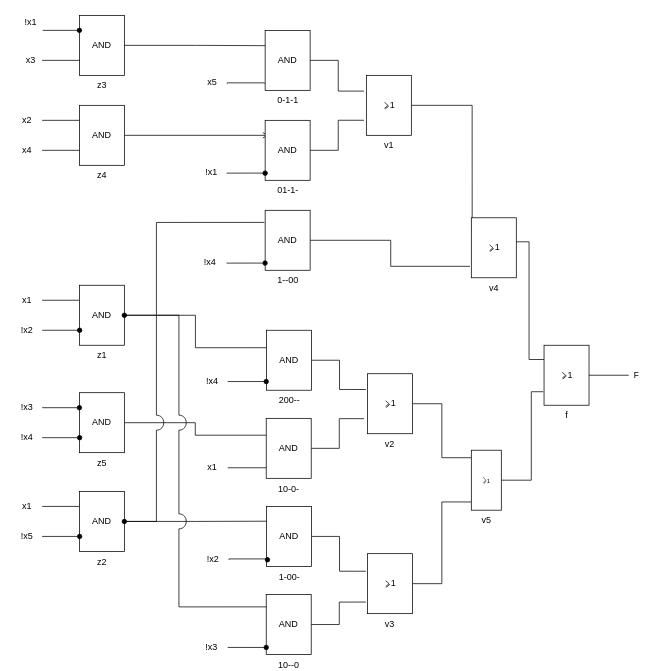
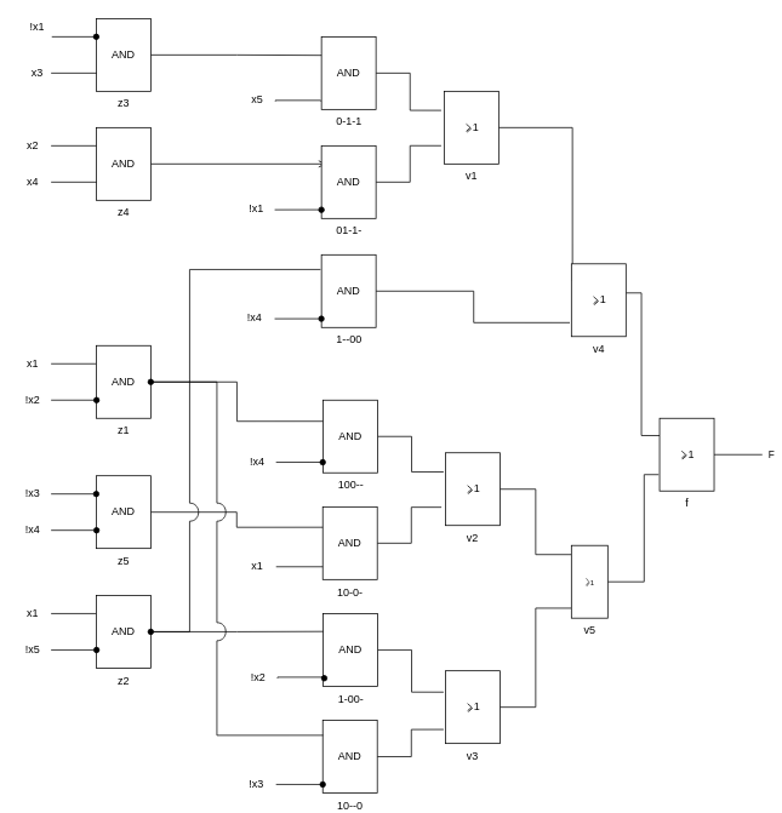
  <mxCell id="0" />
  <mxCell id="1" parent="0" />
  <mxCell id="2" style="edgeStyle=orthogonalEdgeStyle;rounded=0;orthogonalLoop=1;jettySize=auto;html=1;entryX=0.083;entryY=0.25;entryDx=0;entryDy=0;entryPerimeter=0;startArrow=none;startFill=0;endArrow=open;endFill=0;" edge="1" parent="1" source="3" target="33"><mxGeometry relative="1" as="geometry" /></mxCell>
  <mxCell id="3" value="z4" style="verticalLabelPosition=bottom;shadow=0;dashed=0;align=center;html=1;verticalAlign=top;shape=mxgraph.electrical.iec_logic_gates.and;" parent="1" vertex="1"><mxGeometry x="105.22" y="140" width="60" height="80" as="geometry" /></mxCell>
  <mxCell id="4" style="edgeStyle=orthogonalEdgeStyle;rounded=0;jumpStyle=arc;jumpSize=20;orthogonalLoop=1;jettySize=auto;html=1;endArrow=none;endFill=0;" parent="1" source="6" edge="1"><mxGeometry relative="1" as="geometry"><mxPoint x="55.553" y="675" as="targetPoint" /><Array as="points"><mxPoint x="65.22" y="675" /></Array></mxGeometry></mxCell>
  <mxCell id="5" style="edgeStyle=orthogonalEdgeStyle;rounded=0;orthogonalLoop=1;jettySize=auto;html=1;entryX=0.023;entryY=0.246;entryDx=0;entryDy=0;entryPerimeter=0;startArrow=none;startFill=0;endArrow=none;endFill=0;" edge="1" parent="1" source="6" target="35"><mxGeometry relative="1" as="geometry" /></mxCell>
  <mxCell id="6" value="z2" style="verticalLabelPosition=bottom;shadow=0;dashed=0;align=center;html=1;verticalAlign=top;shape=mxgraph.electrical.iec_logic_gates.and;" parent="1" vertex="1"><mxGeometry x="105.22" y="655" width="60" height="80" as="geometry" /></mxCell>
  <mxCell id="7" value="x1" style="text;html=1;align=center;verticalAlign=middle;resizable=0;points=[];;autosize=1;" parent="1" vertex="1"><mxGeometry x="20.22" y="665" width="30" height="20" as="geometry" /></mxCell>
  <mxCell id="8" style="edgeStyle=orthogonalEdgeStyle;rounded=0;jumpStyle=arc;jumpSize=20;orthogonalLoop=1;jettySize=auto;html=1;endArrow=none;endFill=0;startArrow=oval;startFill=1;" parent="1" edge="1"><mxGeometry relative="1" as="geometry"><mxPoint x="55.553" y="715" as="targetPoint" /><mxPoint x="105.553" y="715" as="sourcePoint" /><Array as="points"><mxPoint x="105.22" y="715" /><mxPoint x="55.22" y="715" /></Array></mxGeometry></mxCell>
  <mxCell id="9" value="!x5" style="text;html=1;align=center;verticalAlign=middle;resizable=0;points=[];;autosize=1;" parent="1" vertex="1"><mxGeometry x="20.22" y="705" width="30" height="20" as="geometry" /></mxCell>
  <mxCell id="10" style="edgeStyle=orthogonalEdgeStyle;rounded=0;jumpStyle=arc;jumpSize=20;orthogonalLoop=1;jettySize=auto;html=1;endArrow=none;endFill=0;" parent="1" source="12" edge="1"><mxGeometry relative="1" as="geometry"><mxPoint x="55.553" y="400" as="targetPoint" /><Array as="points"><mxPoint x="65.22" y="400" /></Array></mxGeometry></mxCell>
  <mxCell id="11" style="edgeStyle=orthogonalEdgeStyle;rounded=0;orthogonalLoop=1;jettySize=auto;html=1;entryX=-0.001;entryY=0.291;entryDx=0;entryDy=0;entryPerimeter=0;startArrow=none;startFill=0;endArrow=none;endFill=0;" edge="1" parent="1" source="12" target="39"><mxGeometry relative="1" as="geometry" /></mxCell>
  <mxCell id="12" value="z1" style="verticalLabelPosition=bottom;shadow=0;dashed=0;align=center;html=1;verticalAlign=top;shape=mxgraph.electrical.iec_logic_gates.and;" parent="1" vertex="1"><mxGeometry x="105.22" y="380" width="60" height="80" as="geometry" /></mxCell>
  <mxCell id="13" value="x1" style="text;html=1;align=center;verticalAlign=middle;resizable=0;points=[];;autosize=1;" parent="1" vertex="1"><mxGeometry x="20.22" y="390" width="30" height="20" as="geometry" /></mxCell>
  <mxCell id="14" style="edgeStyle=orthogonalEdgeStyle;rounded=0;jumpStyle=arc;jumpSize=20;orthogonalLoop=1;jettySize=auto;html=1;endArrow=none;endFill=0;startArrow=oval;startFill=1;" parent="1" edge="1"><mxGeometry relative="1" as="geometry"><mxPoint x="55.553" y="440" as="targetPoint" /><mxPoint x="105.553" y="440" as="sourcePoint" /><Array as="points"><mxPoint x="105.22" y="440" /><mxPoint x="55.22" y="440" /></Array></mxGeometry></mxCell>
  <mxCell id="15" value="!x2" style="text;html=1;align=center;verticalAlign=middle;resizable=0;points=[];;autosize=1;" parent="1" vertex="1"><mxGeometry x="20.22" y="430" width="30" height="20" as="geometry" /></mxCell>
  <mxCell id="16" style="edgeStyle=orthogonalEdgeStyle;rounded=0;jumpStyle=arc;jumpSize=20;orthogonalLoop=1;jettySize=auto;html=1;endArrow=none;endFill=0;startArrow=none;startFill=0;" parent="1" source="3" edge="1"><mxGeometry relative="1" as="geometry"><mxPoint x="55.553" y="160" as="targetPoint" /><Array as="points"><mxPoint x="65.22" y="160" /></Array></mxGeometry></mxCell>
  <mxCell id="17" value="x2" style="text;html=1;align=center;verticalAlign=middle;resizable=0;points=[];;autosize=1;" parent="1" vertex="1"><mxGeometry x="20.22" y="150" width="30" height="20" as="geometry" /></mxCell>
  <mxCell id="18" style="edgeStyle=orthogonalEdgeStyle;rounded=0;jumpStyle=arc;jumpSize=20;orthogonalLoop=1;jettySize=auto;html=1;endArrow=none;endFill=0;" parent="1" edge="1"><mxGeometry relative="1" as="geometry"><mxPoint x="55.553" y="200" as="targetPoint" /><mxPoint x="105.553" y="200" as="sourcePoint" /><Array as="points"><mxPoint x="105.22" y="200" /><mxPoint x="55.22" y="200" /></Array></mxGeometry></mxCell>
  <mxCell id="19" value="x4" style="text;html=1;align=center;verticalAlign=middle;resizable=0;points=[];;autosize=1;" parent="1" vertex="1"><mxGeometry x="20.22" y="190" width="30" height="20" as="geometry" /></mxCell>
  <mxCell id="20" style="edgeStyle=orthogonalEdgeStyle;rounded=0;orthogonalLoop=1;jettySize=auto;html=1;entryX=0.059;entryY=0.281;entryDx=0;entryDy=0;entryPerimeter=0;startArrow=none;startFill=0;endArrow=none;endFill=0;" edge="1" parent="1" source="21" target="41"><mxGeometry relative="1" as="geometry" /></mxCell>
  <mxCell id="21" value="z5" style="verticalLabelPosition=bottom;shadow=0;dashed=0;align=center;html=1;verticalAlign=top;shape=mxgraph.electrical.iec_logic_gates.and;" parent="1" vertex="1"><mxGeometry x="105.22" y="523.29" width="60" height="80" as="geometry" /></mxCell>
  <mxCell id="22" value="!x3" style="text;html=1;align=center;verticalAlign=middle;resizable=0;points=[];;autosize=1;" parent="1" vertex="1"><mxGeometry x="20.22" y="533.29" width="30" height="20" as="geometry" /></mxCell>
  <mxCell id="23" style="edgeStyle=orthogonalEdgeStyle;rounded=0;jumpStyle=arc;jumpSize=20;orthogonalLoop=1;jettySize=auto;html=1;endArrow=none;endFill=0;startArrow=oval;startFill=1;" parent="1" edge="1"><mxGeometry relative="1" as="geometry"><mxPoint x="55.553" y="583.29" as="targetPoint" /><mxPoint x="105.553" y="583.29" as="sourcePoint" /><Array as="points"><mxPoint x="105.22" y="583.29" /><mxPoint x="55.22" y="583.29" /></Array></mxGeometry></mxCell>
  <mxCell id="24" value="!x4" style="text;html=1;align=center;verticalAlign=middle;resizable=0;points=[];;autosize=1;" parent="1" vertex="1"><mxGeometry x="20.22" y="573.29" width="30" height="20" as="geometry" /></mxCell>
  <mxCell id="25" style="edgeStyle=orthogonalEdgeStyle;rounded=0;orthogonalLoop=1;jettySize=auto;html=1;entryX=0.083;entryY=0.375;entryDx=0;entryDy=0;entryPerimeter=0;startArrow=none;startFill=0;endArrow=none;endFill=0;" edge="1" parent="1" source="26"><mxGeometry relative="1" as="geometry"><mxPoint x="354.934" y="60.429" as="targetPoint" /></mxGeometry></mxCell>
  <mxCell id="26" value="z3" style="verticalLabelPosition=bottom;shadow=0;dashed=0;align=center;html=1;verticalAlign=top;shape=mxgraph.electrical.iec_logic_gates.and;" parent="1" vertex="1"><mxGeometry x="105.22" y="20" width="60" height="80" as="geometry" /></mxCell>
  <mxCell id="27" style="edgeStyle=orthogonalEdgeStyle;rounded=0;jumpStyle=arc;jumpSize=20;orthogonalLoop=1;jettySize=auto;html=1;endArrow=none;endFill=0;" parent="1" edge="1"><mxGeometry relative="1" as="geometry"><mxPoint x="55.553" y="80" as="targetPoint" /><mxPoint x="105.553" y="80" as="sourcePoint" /><Array as="points"><mxPoint x="105.22" y="80" /><mxPoint x="55.22" y="80" /></Array></mxGeometry></mxCell>
  <mxCell id="28" value="x3" style="text;html=1;align=center;verticalAlign=middle;resizable=0;points=[];;autosize=1;" parent="1" vertex="1"><mxGeometry x="25.22" y="70" width="30" height="20" as="geometry" /></mxCell>
  <mxCell id="29" value="!x1" style="text;html=1;align=center;verticalAlign=middle;resizable=0;points=[];;autosize=1;" parent="1" vertex="1"><mxGeometry x="25.22" y="20" width="30" height="20" as="geometry" /></mxCell>
  <mxCell id="30" style="edgeStyle=orthogonalEdgeStyle;rounded=0;jumpStyle=arc;jumpSize=20;orthogonalLoop=1;jettySize=auto;html=1;entryX=-0.054;entryY=0.263;entryDx=0;entryDy=0;entryPerimeter=0;startArrow=none;startFill=0;endArrow=none;endFill=0;" parent="1" source="31" target="45" edge="1"><mxGeometry relative="1" as="geometry" /></mxCell>
  <mxCell id="31" value="0-1-1" style="verticalLabelPosition=bottom;shadow=0;dashed=0;align=center;html=1;verticalAlign=top;shape=mxgraph.electrical.iec_logic_gates.and;" parent="1" vertex="1"><mxGeometry x="353" y="40" width="60" height="80" as="geometry" /></mxCell>
  <mxCell id="32" style="edgeStyle=orthogonalEdgeStyle;rounded=0;jumpStyle=arc;jumpSize=20;orthogonalLoop=1;jettySize=auto;html=1;entryX=-0.054;entryY=0.749;entryDx=0;entryDy=0;entryPerimeter=0;startArrow=none;startFill=0;endArrow=none;endFill=0;" parent="1" source="33" target="45" edge="1"><mxGeometry relative="1" as="geometry" /></mxCell>
  <mxCell id="33" value="01-1-" style="verticalLabelPosition=bottom;shadow=0;dashed=0;align=center;html=1;verticalAlign=top;shape=mxgraph.electrical.iec_logic_gates.and;" parent="1" vertex="1"><mxGeometry x="353" y="160" width="60" height="80" as="geometry" /></mxCell>
  <mxCell id="34" style="edgeStyle=orthogonalEdgeStyle;rounded=0;jumpStyle=arc;jumpSize=20;orthogonalLoop=1;jettySize=auto;html=1;entryX=-0.034;entryY=0.293;entryDx=0;entryDy=0;entryPerimeter=0;startArrow=none;startFill=0;endArrow=none;endFill=0;" parent="1" source="35" target="49" edge="1"><mxGeometry relative="1" as="geometry" /></mxCell>
  <mxCell id="35" value="1-00-" style="verticalLabelPosition=bottom;shadow=0;dashed=0;align=center;html=1;verticalAlign=top;shape=mxgraph.electrical.iec_logic_gates.and;" parent="1" vertex="1"><mxGeometry x="354.93" y="675" width="60" height="80" as="geometry" /></mxCell>
  <mxCell id="36" style="edgeStyle=orthogonalEdgeStyle;rounded=0;jumpStyle=arc;jumpSize=20;orthogonalLoop=1;jettySize=auto;html=1;entryX=-0.034;entryY=0.807;entryDx=0;entryDy=0;entryPerimeter=0;startArrow=none;startFill=0;endArrow=none;endFill=0;" parent="1" source="37" target="49" edge="1"><mxGeometry relative="1" as="geometry" /></mxCell>
  <mxCell id="37" value="10--0" style="verticalLabelPosition=bottom;shadow=0;dashed=0;align=center;html=1;verticalAlign=top;shape=mxgraph.electrical.iec_logic_gates.and;" parent="1" vertex="1"><mxGeometry x="354.43" y="792.5" width="60" height="80" as="geometry" /></mxCell>
  <mxCell id="38" style="edgeStyle=orthogonalEdgeStyle;rounded=0;jumpStyle=arc;jumpSize=20;orthogonalLoop=1;jettySize=auto;html=1;entryX=-0.034;entryY=0.263;entryDx=0;entryDy=0;entryPerimeter=0;startArrow=none;startFill=0;endArrow=none;endFill=0;" parent="1" source="39" target="47" edge="1"><mxGeometry relative="1" as="geometry" /></mxCell>
- <mxCell id="39" value="200--" style="verticalLabelPosition=bottom;shadow=0;dashed=0;align=center;html=1;verticalAlign=top;shape=mxgraph.electrical.iec_logic_gates.and;" parent="1" vertex="1"><mxGeometry x="354.93" y="440" width="60" height="80" as="geometry" /></mxCell>
+ <mxCell id="39" value="100--" style="verticalLabelPosition=bottom;shadow=0;dashed=0;align=center;html=1;verticalAlign=top;shape=mxgraph.electrical.iec_logic_gates.and;" parent="1" vertex="1"><mxGeometry x="354.93" y="440" width="60" height="80" as="geometry" /></mxCell>
  <mxCell id="40" style="edgeStyle=orthogonalEdgeStyle;rounded=0;jumpStyle=arc;jumpSize=20;orthogonalLoop=1;jettySize=auto;html=1;entryX=-0.074;entryY=0.749;entryDx=0;entryDy=0;entryPerimeter=0;startArrow=none;startFill=0;endArrow=none;endFill=0;" parent="1" source="41" target="47" edge="1"><mxGeometry relative="1" as="geometry" /></mxCell>
  <mxCell id="41" value="10-0-" style="verticalLabelPosition=bottom;shadow=0;dashed=0;align=center;html=1;verticalAlign=top;shape=mxgraph.electrical.iec_logic_gates.and;" parent="1" vertex="1"><mxGeometry x="354.43" y="557.5" width="60" height="80" as="geometry" /></mxCell>
  <mxCell id="42" style="edgeStyle=orthogonalEdgeStyle;rounded=0;jumpStyle=arc;jumpSize=20;orthogonalLoop=1;jettySize=auto;html=1;endArrow=none;endFill=0;startArrow=none;startFill=0;" parent="1" edge="1"><mxGeometry relative="1" as="geometry"><mxPoint x="302.298" y="111.059" as="targetPoint" /><mxPoint x="352.886" y="111.059" as="sourcePoint" /><Array as="points"><mxPoint x="351.71" y="110" /><mxPoint x="301.71" y="110" /></Array></mxGeometry></mxCell>
  <mxCell id="43" value="x5" style="text;html=1;align=center;verticalAlign=middle;resizable=0;points=[];;autosize=1;" parent="1" vertex="1"><mxGeometry x="266.71" y="100" width="30" height="20" as="geometry" /></mxCell>
  <mxCell id="44" style="edgeStyle=orthogonalEdgeStyle;rounded=0;orthogonalLoop=1;jettySize=auto;html=1;entryX=0.019;entryY=0.238;entryDx=0;entryDy=0;entryPerimeter=0;startArrow=none;startFill=0;endArrow=none;endFill=0;" edge="1" parent="1" source="45" target="51"><mxGeometry relative="1" as="geometry" /></mxCell>
  <mxCell id="45" value="v1" style="verticalLabelPosition=bottom;shadow=0;dashed=0;align=center;html=1;verticalAlign=top;shape=mxgraph.electrical.iec_logic_gates.or;" parent="1" vertex="1"><mxGeometry x="488" y="100" width="60" height="80" as="geometry" /></mxCell>
  <mxCell id="46" style="edgeStyle=orthogonalEdgeStyle;rounded=0;orthogonalLoop=1;jettySize=auto;html=1;entryX=0;entryY=0.125;entryDx=0;entryDy=0;entryPerimeter=0;startArrow=none;startFill=0;endArrow=none;endFill=0;" edge="1" parent="1" source="47" target="53"><mxGeometry relative="1" as="geometry" /></mxCell>
  <mxCell id="47" value="v2" style="verticalLabelPosition=bottom;shadow=0;dashed=0;align=center;html=1;verticalAlign=top;shape=mxgraph.electrical.iec_logic_gates.or;" parent="1" vertex="1"><mxGeometry x="489.43" y="498" width="60" height="80" as="geometry" /></mxCell>
  <mxCell id="48" style="edgeStyle=orthogonalEdgeStyle;rounded=0;orthogonalLoop=1;jettySize=auto;html=1;entryX=-0.005;entryY=0.863;entryDx=0;entryDy=0;entryPerimeter=0;startArrow=none;startFill=0;endArrow=none;endFill=0;" edge="1" parent="1" source="49" target="53"><mxGeometry relative="1" as="geometry" /></mxCell>
  <mxCell id="49" value="v3" style="verticalLabelPosition=bottom;shadow=0;dashed=0;align=center;html=1;verticalAlign=top;shape=mxgraph.electrical.iec_logic_gates.or;" parent="1" vertex="1"><mxGeometry x="489.43" y="738" width="60" height="80" as="geometry" /></mxCell>
  <mxCell id="50" style="edgeStyle=orthogonalEdgeStyle;rounded=0;jumpStyle=arc;jumpSize=20;orthogonalLoop=1;jettySize=auto;html=1;entryX=0;entryY=0.238;entryDx=0;entryDy=0;entryPerimeter=0;startArrow=none;startFill=0;endArrow=none;endFill=0;" parent="1" source="51" target="55" edge="1"><mxGeometry relative="1" as="geometry"><Array as="points"><mxPoint x="705" y="322" /><mxPoint x="705" y="479" /></Array></mxGeometry></mxCell>
  <mxCell id="51" value="v4" style="verticalLabelPosition=bottom;shadow=0;dashed=0;align=center;html=1;verticalAlign=top;shape=mxgraph.electrical.iec_logic_gates.or;" parent="1" vertex="1"><mxGeometry x="628" y="290" width="60" height="80" as="geometry" /></mxCell>
  <mxCell id="52" style="edgeStyle=orthogonalEdgeStyle;rounded=0;jumpStyle=arc;jumpSize=20;orthogonalLoop=1;jettySize=auto;html=1;entryX=-0.017;entryY=0.775;entryDx=0;entryDy=0;entryPerimeter=0;startArrow=none;startFill=0;endArrow=none;endFill=0;" parent="1" source="53" target="55" edge="1"><mxGeometry relative="1" as="geometry"><Array as="points"><mxPoint x="708" y="640" /><mxPoint x="708" y="522" /></Array></mxGeometry></mxCell>
  <mxCell id="53" value="v5" style="verticalLabelPosition=bottom;shadow=0;dashed=0;align=center;html=1;verticalAlign=top;shape=mxgraph.electrical.iec_logic_gates.or;" parent="1" vertex="1"><mxGeometry x="628" y="600" width="40" height="80" as="geometry" /></mxCell>
  <mxCell id="54" value="F" style="edgeStyle=orthogonalEdgeStyle;rounded=0;jumpStyle=arc;jumpSize=20;orthogonalLoop=1;jettySize=auto;html=1;startArrow=none;startFill=0;endArrow=none;endFill=0;" parent="1" source="55" edge="1"><mxGeometry x="1" y="10" relative="1" as="geometry"><mxPoint x="838" y="500" as="targetPoint" /><mxPoint x="10" y="10" as="offset" /></mxGeometry></mxCell>
  <mxCell id="55" value="f" style="verticalLabelPosition=bottom;shadow=0;dashed=0;align=center;html=1;verticalAlign=top;shape=mxgraph.electrical.iec_logic_gates.or;" parent="1" vertex="1"><mxGeometry x="725" y="460" width="60" height="80" as="geometry" /></mxCell>
  <mxCell id="56" style="edgeStyle=orthogonalEdgeStyle;rounded=0;jumpStyle=arc;jumpSize=20;orthogonalLoop=1;jettySize=auto;html=1;endArrow=none;endFill=0;startArrow=oval;startFill=1;" parent="1" source="26" edge="1"><mxGeometry relative="1" as="geometry"><mxPoint x="56.36" y="40" as="targetPoint" /><Array as="points"><mxPoint x="85.72" y="40" /><mxPoint x="85.72" y="40" /></Array></mxGeometry></mxCell>
  <mxCell id="57" style="edgeStyle=orthogonalEdgeStyle;rounded=0;jumpStyle=arc;jumpSize=20;orthogonalLoop=1;jettySize=auto;html=1;endArrow=none;endFill=0;startArrow=oval;startFill=1;" edge="1" parent="1"><mxGeometry relative="1" as="geometry"><mxPoint x="301.57" y="230.429" as="targetPoint" /><mxPoint x="352.999" y="230.429" as="sourcePoint" /><Array as="points"><mxPoint x="351.28" y="230" /><mxPoint x="301.28" y="230" /></Array></mxGeometry></mxCell>
  <mxCell id="58" value="!x1" style="text;html=1;align=center;verticalAlign=middle;resizable=0;points=[];;autosize=1;" vertex="1" parent="1"><mxGeometry x="266.28" y="220" width="30" height="20" as="geometry" /></mxCell>
  <mxCell id="59" style="edgeStyle=orthogonalEdgeStyle;rounded=0;jumpStyle=arc;jumpSize=20;orthogonalLoop=1;jettySize=auto;html=1;endArrow=none;endFill=0;startArrow=oval;startFill=1;" edge="1" parent="1"><mxGeometry relative="1" as="geometry"><mxPoint x="303" y="508.429" as="targetPoint" /><mxPoint x="354.429" y="508.429" as="sourcePoint" /><Array as="points"><mxPoint x="352.28" y="508" /><mxPoint x="302.28" y="508" /></Array></mxGeometry></mxCell>
  <mxCell id="60" value="!x4" style="text;html=1;align=center;verticalAlign=middle;resizable=0;points=[];;autosize=1;" vertex="1" parent="1"><mxGeometry x="267.28" y="498" width="30" height="20" as="geometry" /></mxCell>
  <mxCell id="61" style="edgeStyle=orthogonalEdgeStyle;rounded=0;jumpStyle=arc;jumpSize=20;orthogonalLoop=1;jettySize=auto;html=1;endArrow=none;endFill=0;startArrow=none;startFill=0;" edge="1" parent="1"><mxGeometry relative="1" as="geometry"><mxPoint x="303.07" y="623.429" as="targetPoint" /><mxPoint x="354.499" y="623.429" as="sourcePoint" /><Array as="points"><mxPoint x="351.92" y="623" /><mxPoint x="301.92" y="623" /></Array></mxGeometry></mxCell>
  <mxCell id="62" value="x1" style="text;html=1;align=center;verticalAlign=middle;resizable=0;points=[];;autosize=1;" vertex="1" parent="1"><mxGeometry x="266.92" y="613" width="30" height="20" as="geometry" /></mxCell>
  <mxCell id="63" style="edgeStyle=orthogonalEdgeStyle;rounded=0;jumpStyle=arc;jumpSize=20;orthogonalLoop=1;jettySize=auto;html=1;endArrow=none;endFill=0;startArrow=oval;startFill=1;" edge="1" parent="1"><mxGeometry relative="1" as="geometry"><mxPoint x="304.65" y="746.143" as="targetPoint" /><mxPoint x="356.079" y="746.143" as="sourcePoint" /><Array as="points"><mxPoint x="353.14" y="745" /><mxPoint x="303.14" y="745" /></Array></mxGeometry></mxCell>
  <mxCell id="64" value="!x2" style="text;html=1;align=center;verticalAlign=middle;resizable=0;points=[];;autosize=1;" vertex="1" parent="1"><mxGeometry x="268.14" y="735" width="30" height="20" as="geometry" /></mxCell>
  <mxCell id="65" style="edgeStyle=orthogonalEdgeStyle;rounded=0;jumpStyle=arc;jumpSize=20;orthogonalLoop=1;jettySize=auto;html=1;endArrow=none;endFill=0;startArrow=oval;startFill=1;" edge="1" parent="1"><mxGeometry relative="1" as="geometry"><mxPoint x="302.999" y="863.071" as="targetPoint" /><mxPoint x="354.427" y="863.071" as="sourcePoint" /><Array as="points"><mxPoint x="351.28" y="862.5" /><mxPoint x="301.28" y="862.5" /></Array></mxGeometry></mxCell>
  <mxCell id="66" value="!x3" style="text;html=1;align=center;verticalAlign=middle;resizable=0;points=[];;autosize=1;" vertex="1" parent="1"><mxGeometry x="266.28" y="852.5" width="30" height="20" as="geometry" /></mxCell>
  <mxCell id="67" style="edgeStyle=orthogonalEdgeStyle;rounded=0;orthogonalLoop=1;jettySize=auto;html=1;entryX=-0.029;entryY=0.809;entryDx=0;entryDy=0;entryPerimeter=0;startArrow=none;startFill=0;endArrow=none;endFill=0;" edge="1" parent="1" source="68" target="51"><mxGeometry relative="1" as="geometry" /></mxCell>
  <mxCell id="68" value="1--00" style="verticalLabelPosition=bottom;shadow=0;dashed=0;align=center;html=1;verticalAlign=top;shape=mxgraph.electrical.iec_logic_gates.and;" vertex="1" parent="1"><mxGeometry x="353" y="280" width="60" height="80" as="geometry" /></mxCell>
  <mxCell id="69" style="edgeStyle=orthogonalEdgeStyle;rounded=0;jumpStyle=arc;jumpSize=20;orthogonalLoop=1;jettySize=auto;html=1;endArrow=none;endFill=0;startArrow=oval;startFill=1;" edge="1" parent="1"><mxGeometry relative="1" as="geometry"><mxPoint x="301.5" y="350.429" as="targetPoint" /><mxPoint x="352.929" y="350.429" as="sourcePoint" /><Array as="points"><mxPoint x="348.92" y="350" /><mxPoint x="298.92" y="350" /></Array></mxGeometry></mxCell>
  <mxCell id="70" value="!x4" style="text;html=1;align=center;verticalAlign=middle;resizable=0;points=[];;autosize=1;" vertex="1" parent="1"><mxGeometry x="263.92" y="340" width="30" height="20" as="geometry" /></mxCell>
  <mxCell id="71" style="edgeStyle=orthogonalEdgeStyle;rounded=0;jumpStyle=arc;jumpSize=20;orthogonalLoop=1;jettySize=auto;html=1;endArrow=none;endFill=0;startArrow=oval;startFill=1;" parent="1" source="21" edge="1"><mxGeometry relative="1" as="geometry"><mxPoint x="55.553" y="543.29" as="targetPoint" /><Array as="points"><mxPoint x="65.22" y="543.29" /></Array></mxGeometry></mxCell>
  <mxCell id="72" style="edgeStyle=orthogonalEdgeStyle;rounded=0;jumpStyle=arc;jumpSize=20;orthogonalLoop=1;jettySize=auto;html=1;entryX=0.007;entryY=0.206;entryDx=0;entryDy=0;entryPerimeter=0;startArrow=oval;startFill=1;endArrow=none;endFill=0;" edge="1" parent="1" source="12" target="37"><mxGeometry relative="1" as="geometry"><Array as="points"><mxPoint x="238" y="420" /><mxPoint x="238" y="809" /></Array></mxGeometry></mxCell>
  <mxCell id="73" style="edgeStyle=orthogonalEdgeStyle;rounded=0;orthogonalLoop=1;jettySize=auto;html=1;entryX=-0.017;entryY=0.202;entryDx=0;entryDy=0;entryPerimeter=0;startArrow=oval;startFill=1;endArrow=none;endFill=0;jumpStyle=arc;jumpSize=20;" edge="1" parent="1" source="6" target="68"><mxGeometry relative="1" as="geometry"><Array as="points"><mxPoint x="208" y="695" /><mxPoint x="208" y="296" /></Array></mxGeometry></mxCell>
